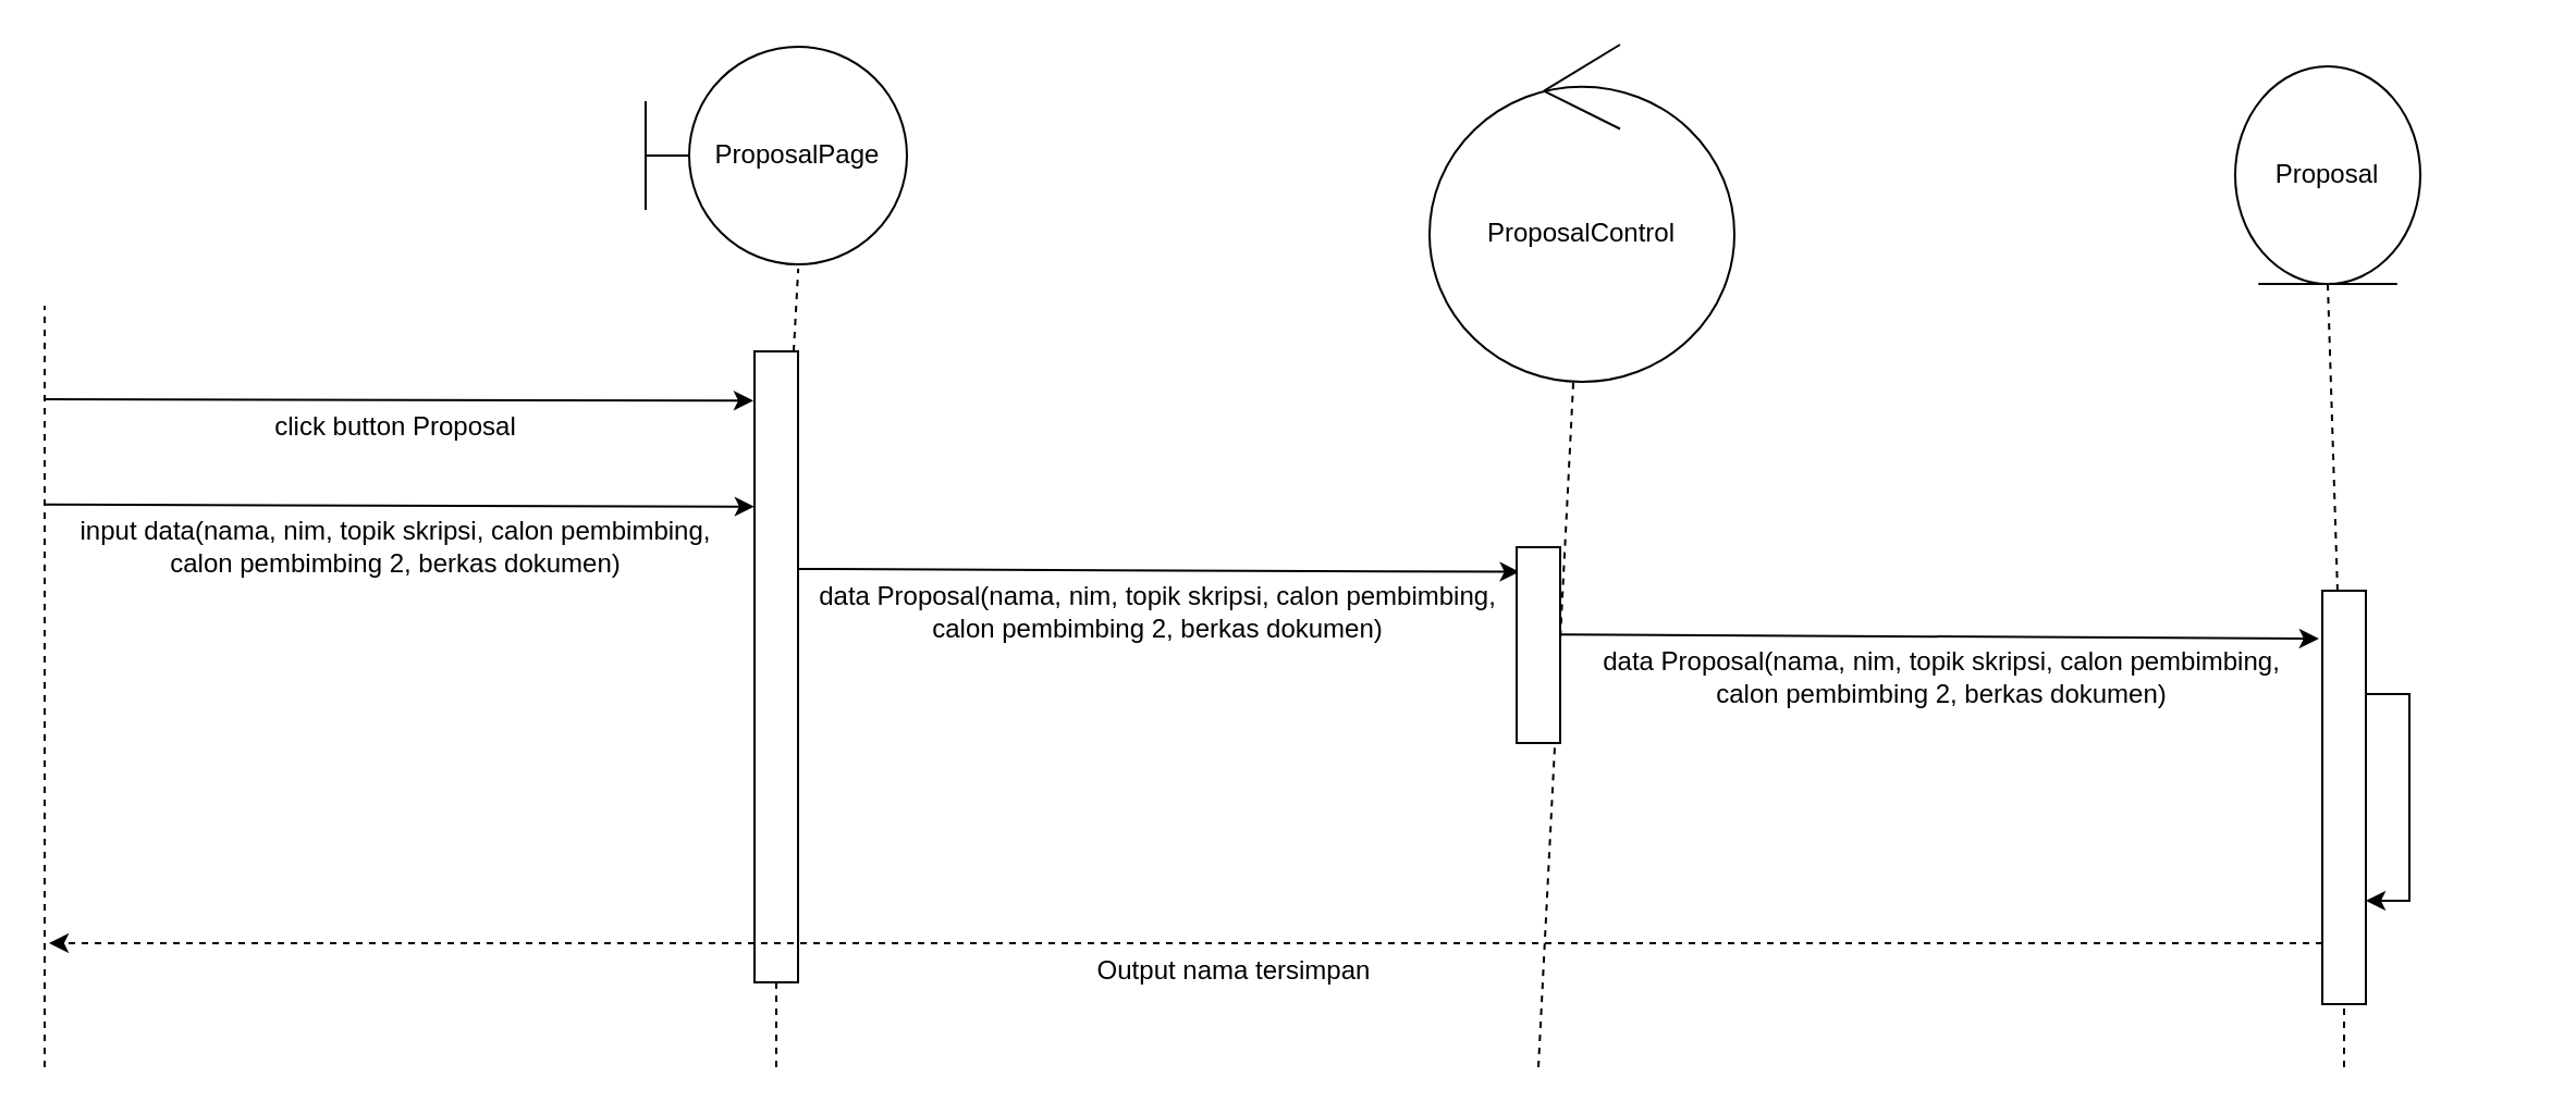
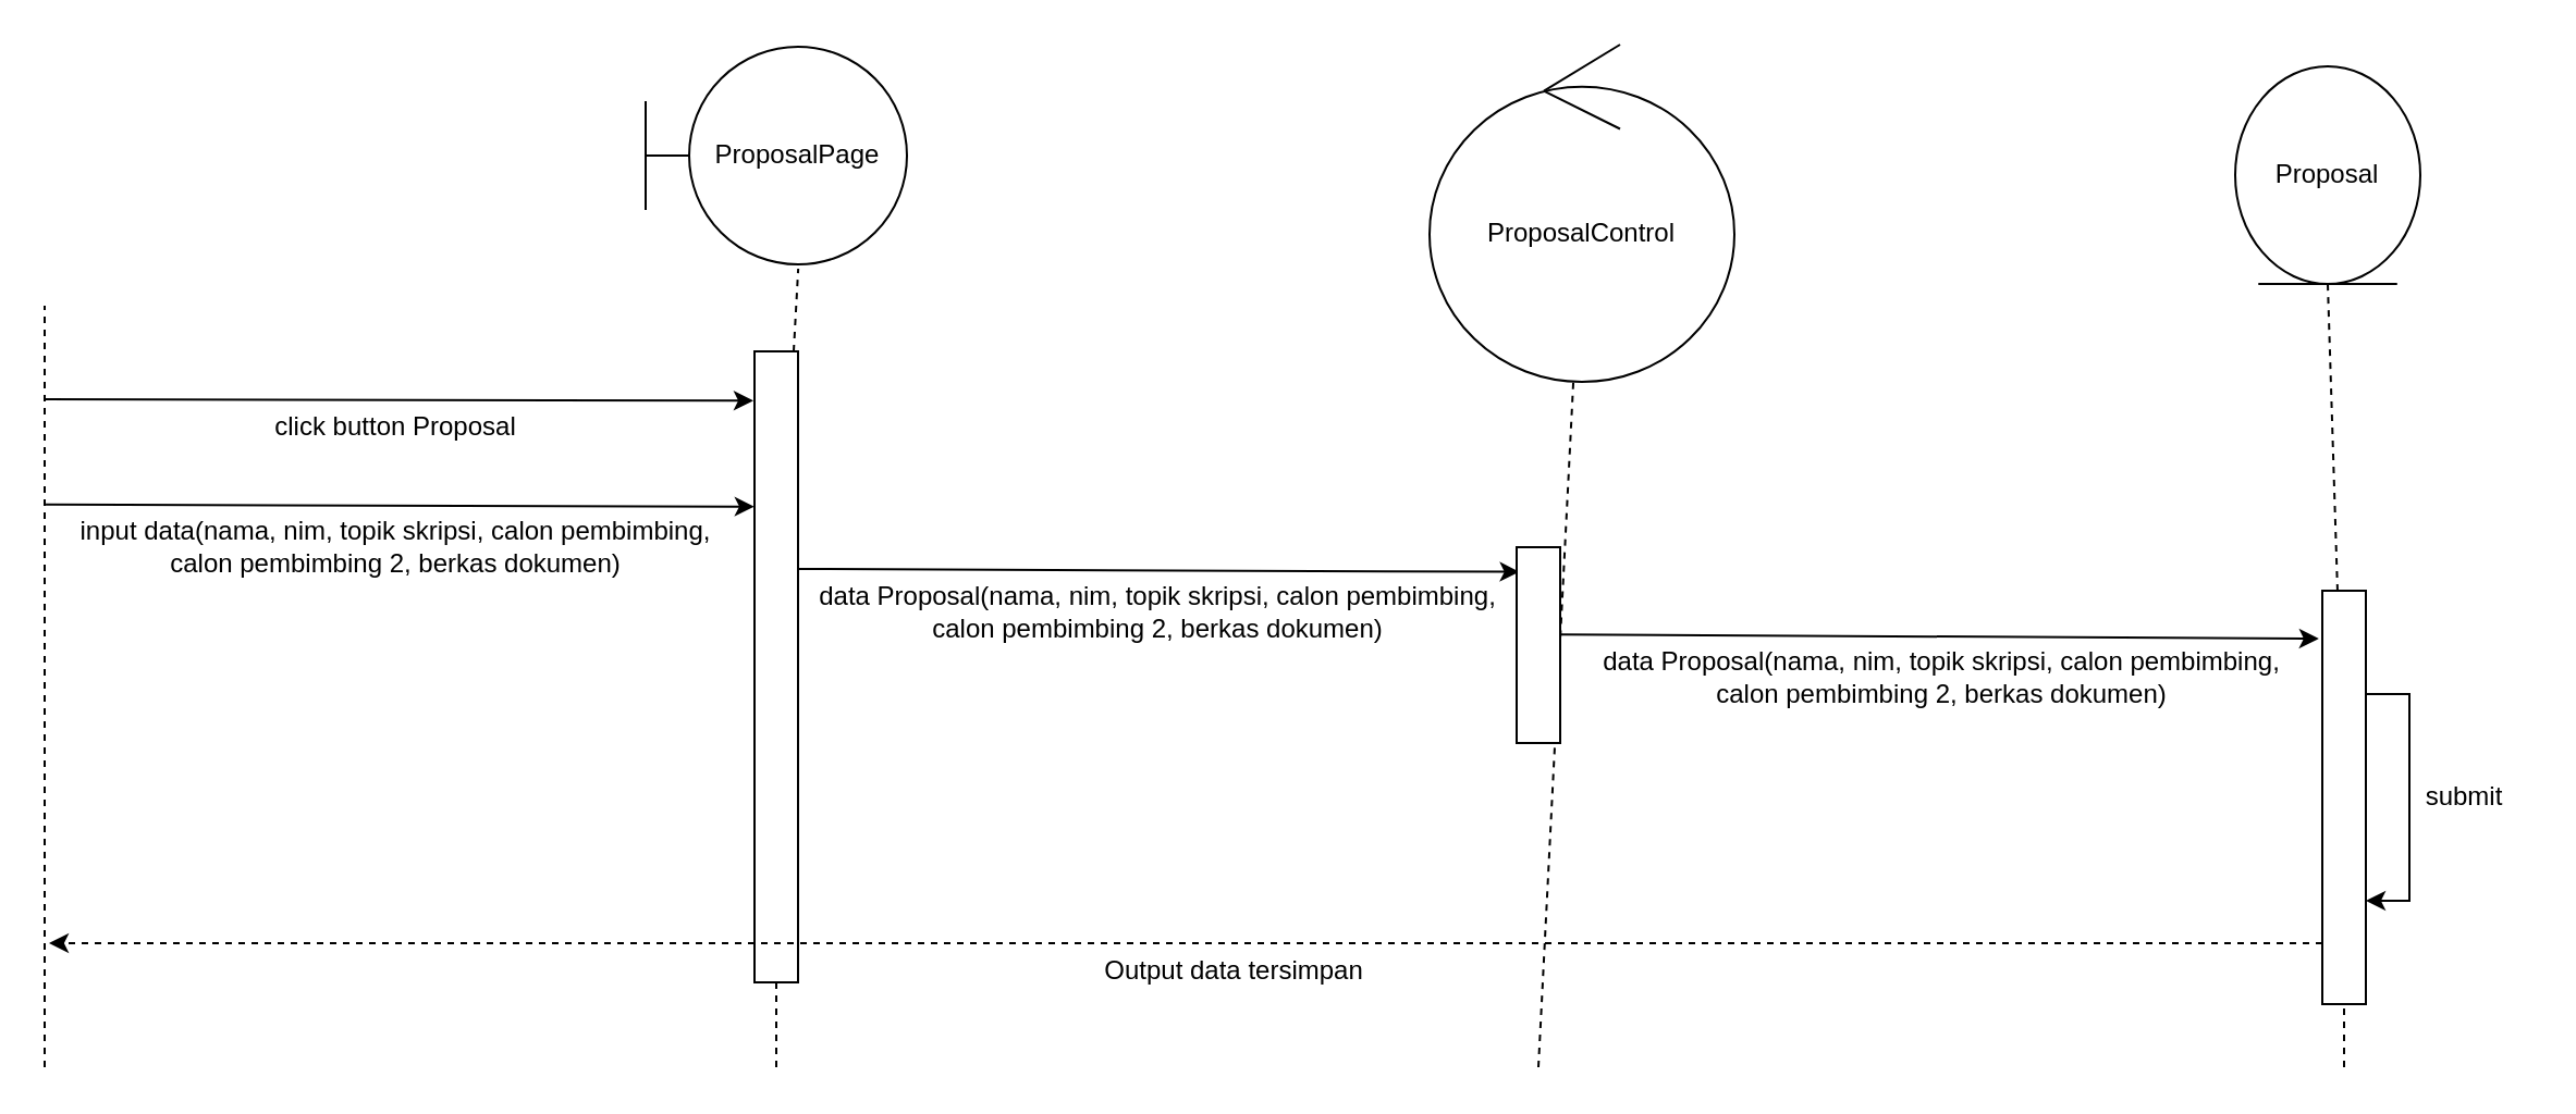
  <mxCell id="0" />
  <mxCell id="1" parent="0" />
  <mxCell id="2" value="ProposalPage" style="shape=umlBoundary;whiteSpace=wrap;html=1;" vertex="1" parent="1"><mxGeometry x="296" y="21" width="120" height="100" as="geometry" /></mxCell>
  <mxCell id="3" value="ProposalControl" style="ellipse;shape=umlControl;whiteSpace=wrap;html=1;" vertex="1" parent="1"><mxGeometry x="656" y="20" width="140" height="155" as="geometry" /></mxCell>
  <mxCell id="4" value="Proposal" style="ellipse;shape=umlEntity;whiteSpace=wrap;html=1;" vertex="1" parent="1"><mxGeometry x="1026" y="30" width="85" height="100" as="geometry" /></mxCell>
  <mxCell id="5" value="" style="endArrow=none;dashed=1;html=1;rounded=0;" edge="1" parent="1"><mxGeometry width="50" height="50" relative="1" as="geometry"><mxPoint x="20" y="490" as="sourcePoint" /><mxPoint x="20" y="140" as="targetPoint" /></mxGeometry></mxCell>
  <mxCell id="6" value="" style="endArrow=none;dashed=1;html=1;rounded=0;startArrow=none;entryX=0.584;entryY=1.02;entryDx=0;entryDy=0;entryPerimeter=0;" edge="1" parent="1" source="9" target="2"><mxGeometry width="50" height="50" relative="1" as="geometry"><mxPoint x="276" y="471" as="sourcePoint" /><mxPoint x="356" y="151" as="targetPoint" /></mxGeometry></mxCell>
  <mxCell id="7" value="" style="endArrow=none;dashed=1;html=1;rounded=0;startArrow=none;" edge="1" parent="1" target="3"><mxGeometry width="50" height="50" relative="1" as="geometry"><mxPoint x="706" y="490" as="sourcePoint" /><mxPoint x="706" y="140" as="targetPoint" /></mxGeometry></mxCell>
  <mxCell id="8" value="" style="endArrow=none;dashed=1;html=1;rounded=0;entryX=0.5;entryY=1;entryDx=0;entryDy=0;startArrow=none;" edge="1" parent="1" source="20" target="4"><mxGeometry width="50" height="50" relative="1" as="geometry"><mxPoint x="1076" y="471" as="sourcePoint" /><mxPoint x="1075.82" y="155" as="targetPoint" /></mxGeometry></mxCell>
  <mxCell id="9" value="" style="rounded=1;whiteSpace=wrap;html=1;arcSize=0;" vertex="1" parent="1"><mxGeometry x="346" y="161" width="20" height="290" as="geometry" /></mxCell>
  <mxCell id="10" value="" style="endArrow=none;dashed=1;html=1;rounded=0;" edge="1" parent="1" target="9"><mxGeometry width="50" height="50" relative="1" as="geometry"><mxPoint x="356" y="490" as="sourcePoint" /><mxPoint x="276.41" y="151" as="targetPoint" /></mxGeometry></mxCell>
  <mxCell id="11" value="" style="endArrow=classic;html=1;rounded=0;entryX=-0.026;entryY=0.078;entryDx=0;entryDy=0;entryPerimeter=0;" edge="1" parent="1" target="9"><mxGeometry width="50" height="50" relative="1" as="geometry"><mxPoint x="20" y="183" as="sourcePoint" /><mxPoint x="267.48" y="182.6" as="targetPoint" /></mxGeometry></mxCell>
  <mxCell id="12" value="click button Proposal" style="text;html=1;align=center;verticalAlign=middle;resizable=0;points=[];autosize=1;strokeColor=none;fillColor=none;" vertex="1" parent="1"><mxGeometry x="116" y="181" width="130" height="30" as="geometry" /></mxCell>
  <mxCell id="13" value="" style="endArrow=classic;html=1;rounded=0;entryX=-0.004;entryY=0.246;entryDx=0;entryDy=0;entryPerimeter=0;" edge="1" parent="1" target="9"><mxGeometry width="50" height="50" relative="1" as="geometry"><mxPoint x="20.52" y="231.4" as="sourcePoint" /><mxPoint x="268" y="231" as="targetPoint" /></mxGeometry></mxCell>
  <mxCell id="14" value="input data(nama, nim, topik skripsi, calon pembimbing,&lt;br&gt;calon pembimbing 2, berkas dokumen)" style="text;html=1;align=center;verticalAlign=middle;resizable=0;points=[];autosize=1;strokeColor=none;fillColor=none;" vertex="1" parent="1"><mxGeometry x="26" y="231" width="310" height="40" as="geometry" /></mxCell>
  <mxCell id="15" value="" style="endArrow=classic;html=1;rounded=0;entryX=0.065;entryY=0.126;entryDx=0;entryDy=0;entryPerimeter=0;" edge="1" parent="1" target="16"><mxGeometry width="50" height="50" relative="1" as="geometry"><mxPoint x="366" y="261" as="sourcePoint" /><mxPoint x="626" y="271" as="targetPoint" /></mxGeometry></mxCell>
  <mxCell id="16" value="" style="rounded=1;whiteSpace=wrap;html=1;arcSize=0;" vertex="1" parent="1"><mxGeometry x="696" y="251" width="20" height="90" as="geometry" /></mxCell>
  <mxCell id="17" value="data Proposal(nama, nim, topik skripsi, calon pembimbing,&lt;br&gt;calon pembimbing 2, berkas dokumen)" style="text;html=1;align=center;verticalAlign=middle;resizable=0;points=[];autosize=1;strokeColor=none;fillColor=none;" vertex="1" parent="1"><mxGeometry x="366" y="261" width="330" height="40" as="geometry" /></mxCell>
  <mxCell id="18" value="data Proposal(nama, nim, topik skripsi, calon pembimbing,&lt;br&gt;calon pembimbing 2, berkas dokumen)" style="text;html=1;align=center;verticalAlign=middle;resizable=0;points=[];autosize=1;strokeColor=none;fillColor=none;" vertex="1" parent="1"><mxGeometry x="726" y="291" width="330" height="40" as="geometry" /></mxCell>
  <mxCell id="19" value="" style="endArrow=classic;html=1;rounded=0;entryX=-0.079;entryY=0.116;entryDx=0;entryDy=0;entryPerimeter=0;" edge="1" parent="1" target="20"><mxGeometry width="50" height="50" relative="1" as="geometry"><mxPoint x="716" y="291.1" as="sourcePoint" /><mxPoint x="1026" y="301" as="targetPoint" /></mxGeometry></mxCell>
  <mxCell id="20" value="" style="rounded=1;whiteSpace=wrap;html=1;arcSize=0;" vertex="1" parent="1"><mxGeometry x="1066" y="271" width="20" height="190" as="geometry" /></mxCell>
  <mxCell id="21" value="" style="endArrow=none;dashed=1;html=1;rounded=0;entryX=0.5;entryY=1;entryDx=0;entryDy=0;startArrow=none;" edge="1" parent="1" target="20"><mxGeometry width="50" height="50" relative="1" as="geometry"><mxPoint x="1076" y="490" as="sourcePoint" /><mxPoint x="1076" y="130" as="targetPoint" /></mxGeometry></mxCell>
  <mxCell id="22" style="edgeStyle=orthogonalEdgeStyle;rounded=0;orthogonalLoop=1;jettySize=auto;html=1;exitX=1;exitY=0.25;exitDx=0;exitDy=0;entryX=1;entryY=0.75;entryDx=0;entryDy=0;" edge="1" parent="1" source="20" target="20"><mxGeometry relative="1" as="geometry" /></mxCell>
+ <mxCell id="23" value="submit" style="text;html=1;align=center;verticalAlign=middle;resizable=0;points=[];autosize=1;strokeColor=none;fillColor=none;" vertex="1" parent="1"><mxGeometry x="1101" y="351" width="60" height="30" as="geometry" /></mxCell>
  <mxCell id="24" value="" style="endArrow=classic;html=1;rounded=0;dashed=1;" edge="1" parent="1"><mxGeometry width="50" height="50" relative="1" as="geometry"><mxPoint x="1066" y="433" as="sourcePoint" /><mxPoint x="22" y="433" as="targetPoint" /></mxGeometry></mxCell>
- <mxCell id="25" value="Output nama tersimpan" style="text;html=1;align=center;verticalAlign=middle;resizable=0;points=[];autosize=1;strokeColor=none;fillColor=none;" vertex="1" parent="1"><mxGeometry x="496" y="431" width="140" height="30" as="geometry" /></mxCell>
+ <mxCell id="25" value="Output data tersimpan" style="text;html=1;align=center;verticalAlign=middle;resizable=0;points=[];autosize=1;strokeColor=none;fillColor=none;" vertex="1" parent="1"><mxGeometry x="496" y="431" width="140" height="30" as="geometry" /></mxCell>
